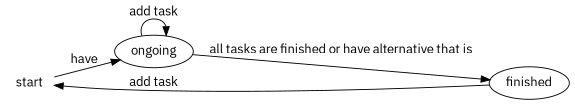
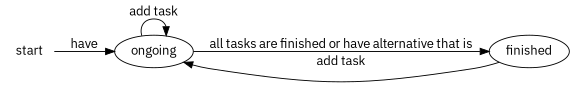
  digraph {
    fontname="IBM Plex Sans"
    rankdir=LR
    node [fontname="IBM Plex Sans"]
    edge [fontname="IBM Plex Sans"]
    n1 [label=start shape=none]
    n2 [label=ongoing]
    n3 [label=finished]
    n1 -> n2 [label=have]
    n2 -> n2 [label="add task"]
    n2 -> n3 [label="all tasks are finished or have alternative that is"]
-   n3 -> n1 [label="add task"]
+   n3 -> n2 [label="add task"]
  }
